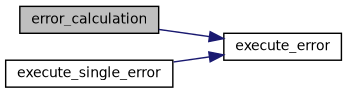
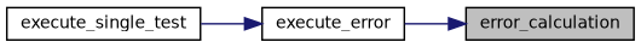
  digraph {
    rankdir=RL
    node [color=black fillcolor=white fontname=Helvetica fontsize=10 shape=record style=filled]
    edge [color=midnightblue dir=back fontname=Helvetica fontsize=10 labelfontname=Helvetica labelfontsize=10 style=solid]
    n1 [fillcolor=grey75 fontcolor=black height=0.2 label=error_calculation width=0.4]
    n2 [height=0.2 label=execute_error width=0.4]
-   n3 [height=0.2 label=execute_single_error width=0.4]
-   n2 -> n1
+   n3 [height=0.2 label=execute_single_test width=0.4]
+   n1 -> n2
    n2 -> n3
  }
